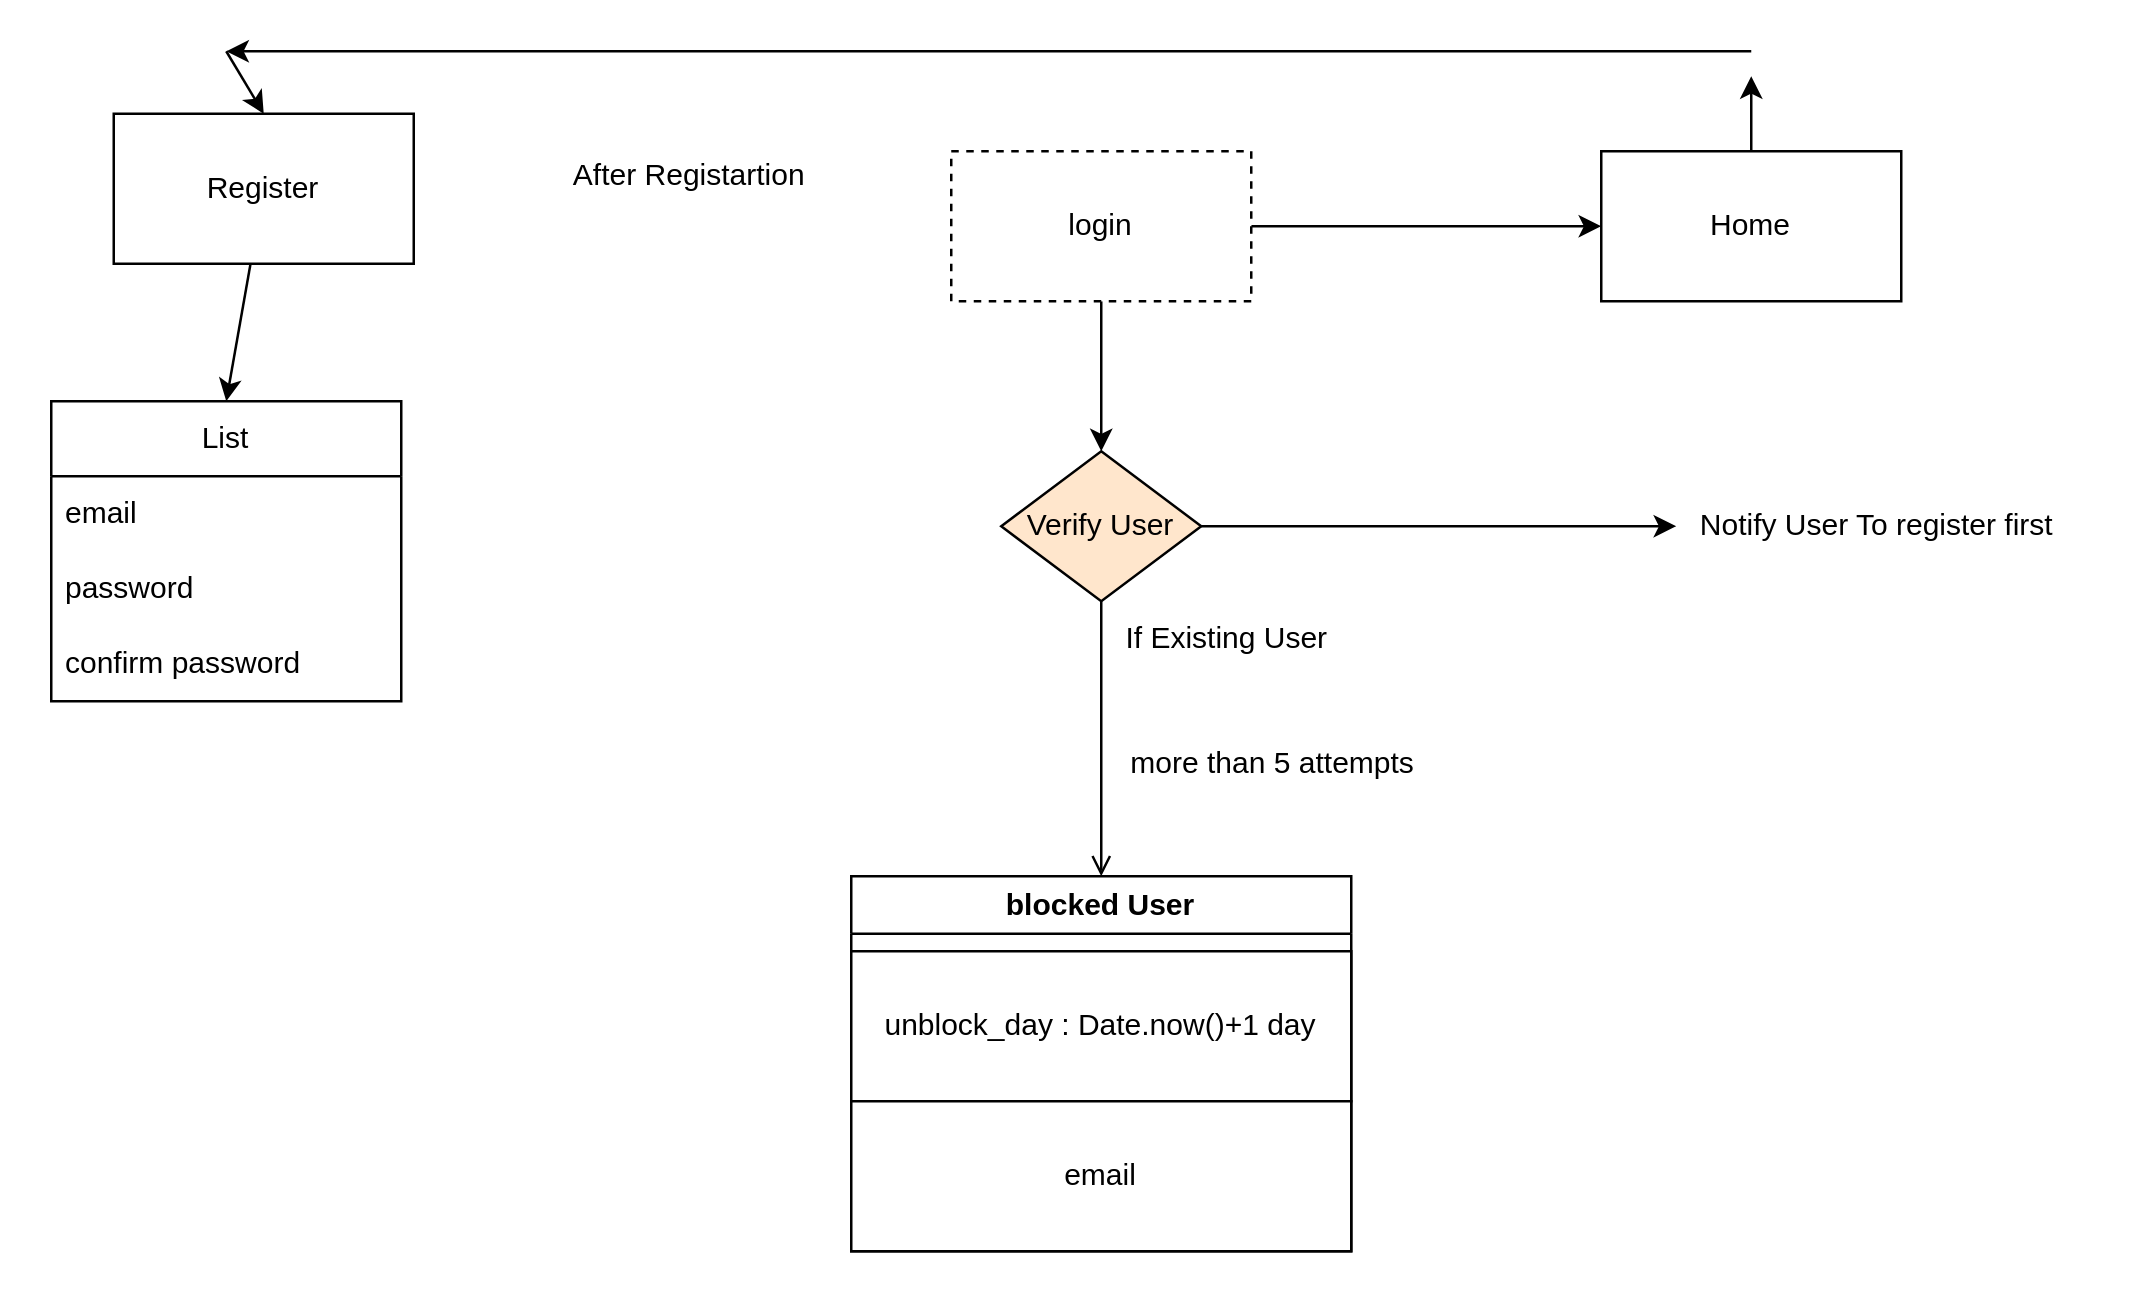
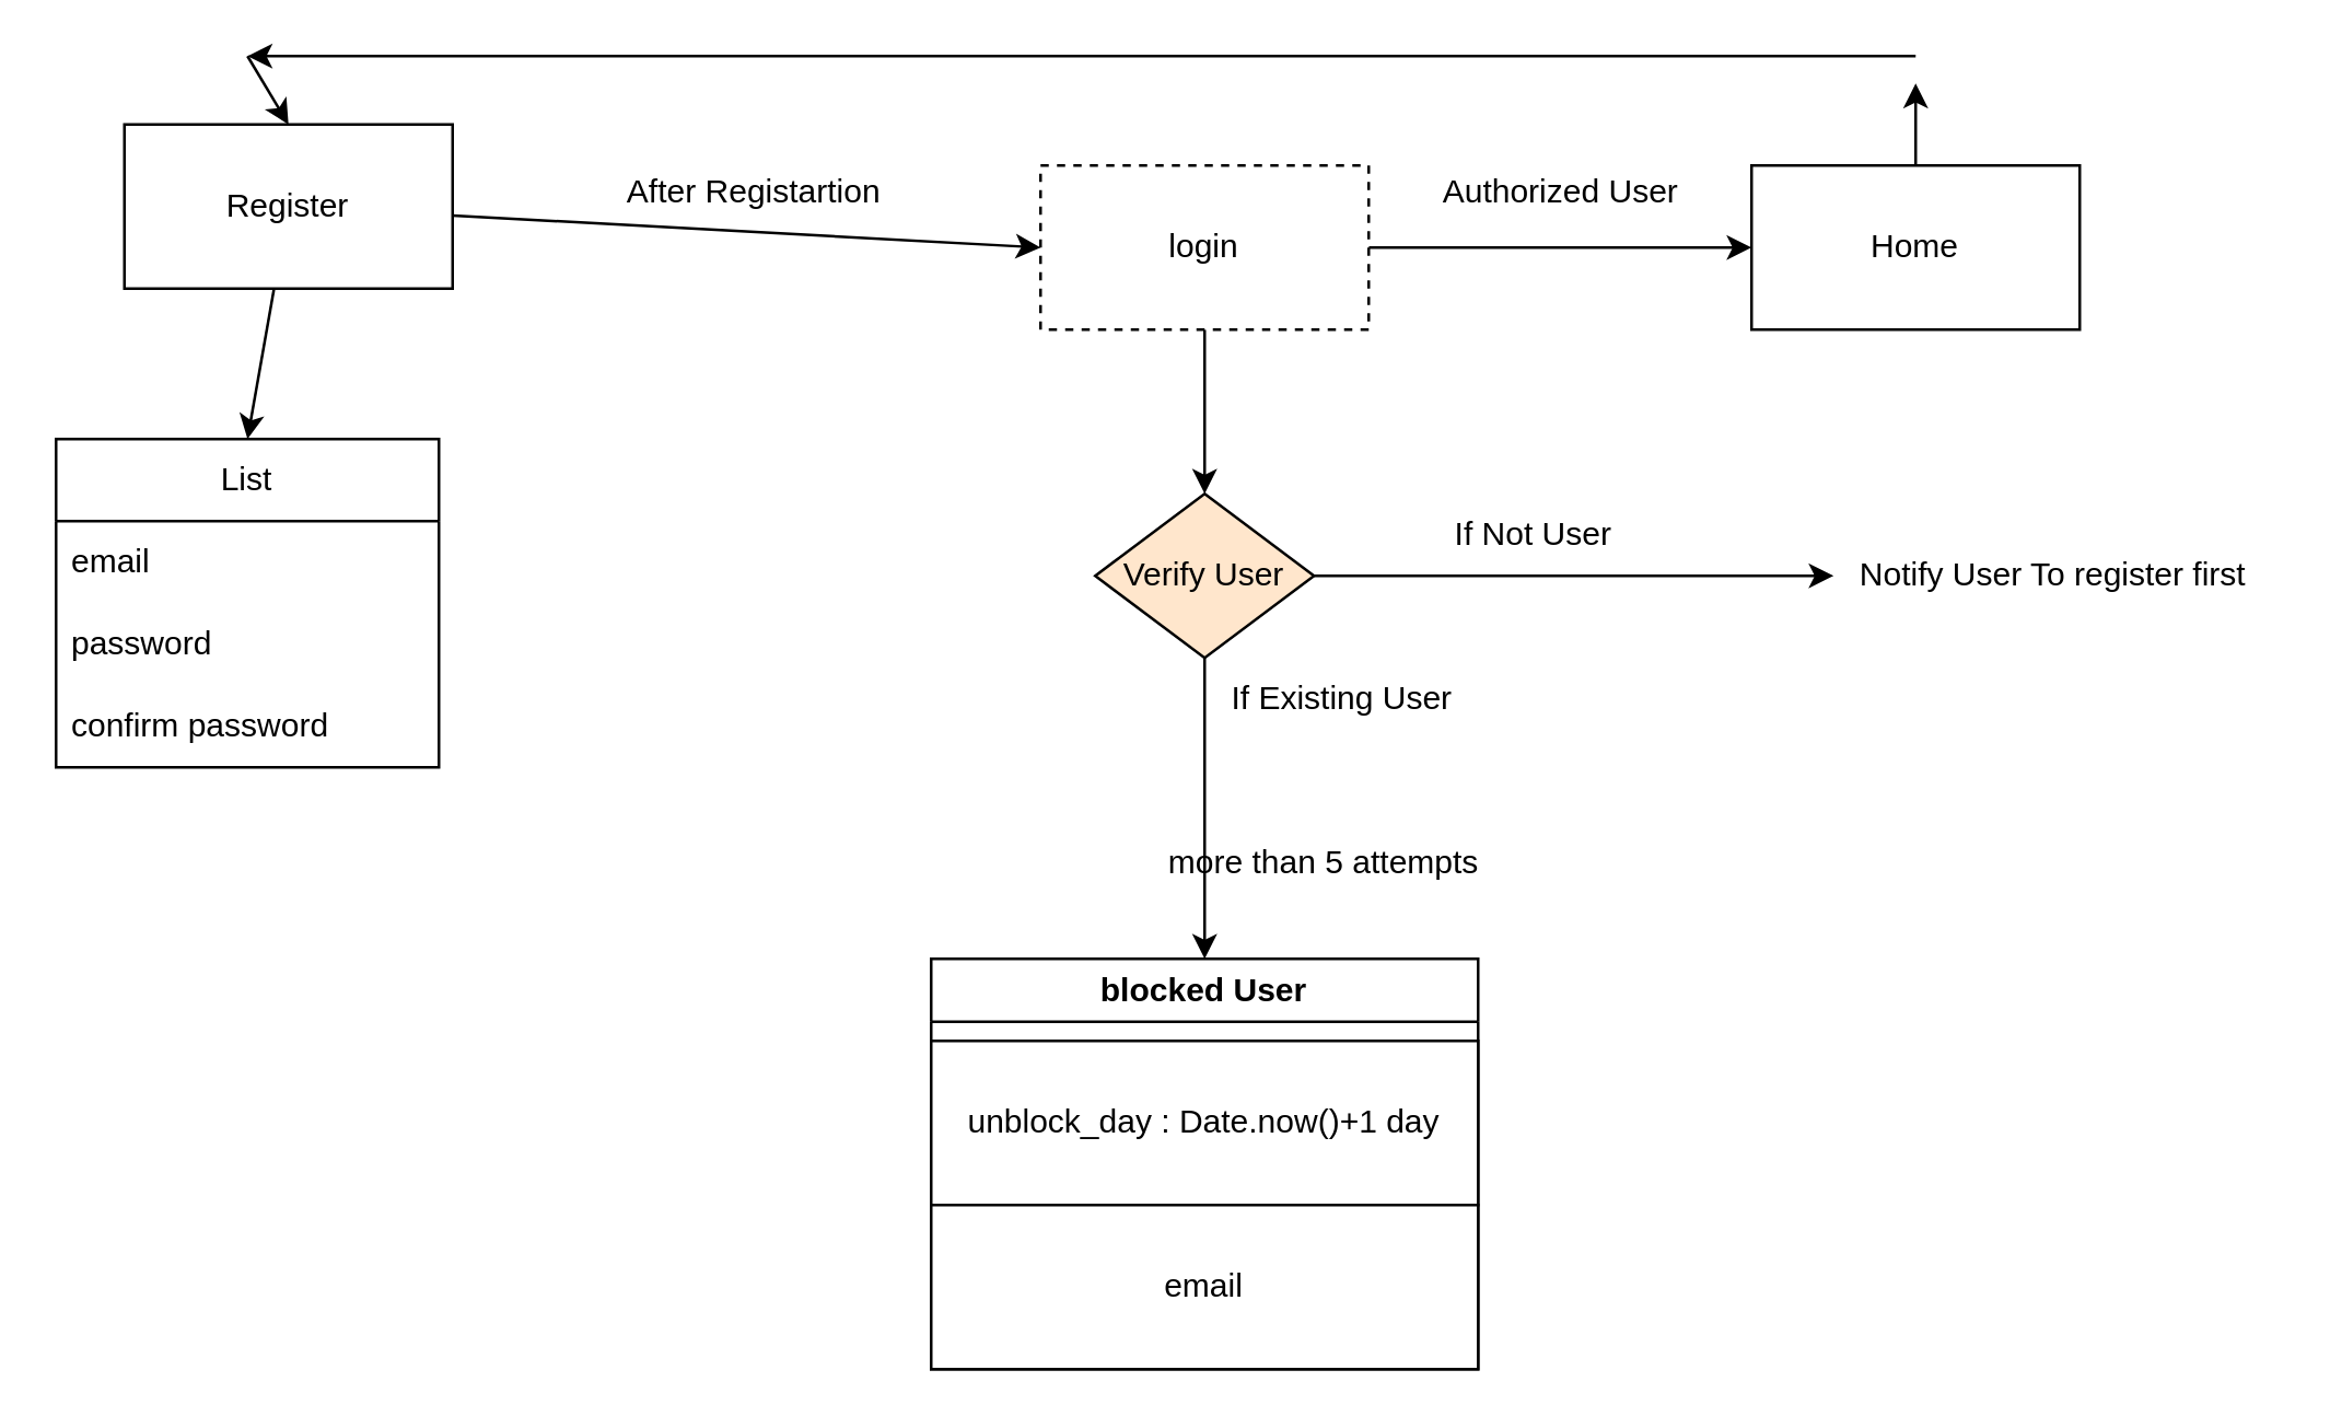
  <mxCell id="0" />
  <mxCell id="1" parent="0" />
  <mxCell id="2" style="edgeStyle=none;html=1;" parent="1" source="4" edge="1"><mxGeometry relative="1" as="geometry"><mxPoint x="640" y="90" as="targetPoint" /></mxGeometry></mxCell>
  <mxCell id="3" style="edgeStyle=none;html=1;" parent="1" source="4" edge="1"><mxGeometry relative="1" as="geometry"><mxPoint x="440" y="180" as="targetPoint" /></mxGeometry></mxCell>
  <mxCell id="4" value="login" style="whiteSpace=wrap;html=1;dashed=1;" parent="1" vertex="1"><mxGeometry x="380" y="60" width="120" height="60" as="geometry" /></mxCell>
+ <mxCell id="5" style="edgeStyle=none;html=1;entryX=0;entryY=0.5;entryDx=0;entryDy=0;" parent="1" source="7" target="4" edge="1"><mxGeometry relative="1" as="geometry"><mxPoint x="240" y="90" as="targetPoint" /></mxGeometry></mxCell>
  <mxCell id="6" style="edgeStyle=none;html=1;" parent="1" source="7" edge="1"><mxGeometry relative="1" as="geometry"><mxPoint x="90" y="160" as="targetPoint" /></mxGeometry></mxCell>
  <mxCell id="7" value="Register" style="whiteSpace=wrap;html=1;" parent="1" vertex="1"><mxGeometry x="45" y="45" width="120" height="60" as="geometry" /></mxCell>
  <mxCell id="8" value="After Registartion" style="text;html=1;align=center;verticalAlign=middle;resizable=0;points=[];autosize=1;strokeColor=none;fillColor=none;" parent="1" vertex="1"><mxGeometry x="215" y="55" width="120" height="30" as="geometry" /></mxCell>
  <mxCell id="9" value="List" style="swimlane;fontStyle=0;childLayout=stackLayout;horizontal=1;startSize=30;horizontalStack=0;resizeParent=1;resizeParentMax=0;resizeLast=0;collapsible=1;marginBottom=0;whiteSpace=wrap;html=1;" parent="1" vertex="1"><mxGeometry x="20" y="160" width="140" height="120" as="geometry" /></mxCell>
  <mxCell id="10" value="email" style="text;strokeColor=none;fillColor=none;align=left;verticalAlign=middle;spacingLeft=4;spacingRight=4;overflow=hidden;points=[[0,0.5],[1,0.5]];portConstraint=eastwest;rotatable=0;whiteSpace=wrap;html=1;" parent="9" vertex="1"><mxGeometry y="30" width="140" height="30" as="geometry" /></mxCell>
  <mxCell id="11" value="password" style="text;strokeColor=none;fillColor=none;align=left;verticalAlign=middle;spacingLeft=4;spacingRight=4;overflow=hidden;points=[[0,0.5],[1,0.5]];portConstraint=eastwest;rotatable=0;whiteSpace=wrap;html=1;" parent="9" vertex="1"><mxGeometry y="60" width="140" height="30" as="geometry" /></mxCell>
  <mxCell id="12" value="confirm password" style="text;strokeColor=none;fillColor=none;align=left;verticalAlign=middle;spacingLeft=4;spacingRight=4;overflow=hidden;points=[[0,0.5],[1,0.5]];portConstraint=eastwest;rotatable=0;whiteSpace=wrap;html=1;" parent="9" vertex="1"><mxGeometry y="90" width="140" height="30" as="geometry" /></mxCell>
+ <mxCell id="13" value="Authorized User" style="text;html=1;align=center;verticalAlign=middle;resizable=0;points=[];autosize=1;strokeColor=none;fillColor=none;" parent="1" vertex="1"><mxGeometry x="515" y="55" width="110" height="30" as="geometry" /></mxCell>
  <mxCell id="14" style="edgeStyle=none;html=1;" parent="1" source="15" edge="1"><mxGeometry relative="1" as="geometry"><mxPoint x="700" y="30" as="targetPoint" /></mxGeometry></mxCell>
  <mxCell id="15" value="Home" style="whiteSpace=wrap;html=1;" parent="1" vertex="1"><mxGeometry x="640" y="60" width="120" height="60" as="geometry" /></mxCell>
  <mxCell id="16" value="" style="endArrow=classic;html=1;" parent="1" edge="1"><mxGeometry width="50" height="50" relative="1" as="geometry"><mxPoint x="700" as="sourcePoint" y="20" /><mxPoint x="90" as="targetPoint" y="20" /></mxGeometry></mxCell>
  <mxCell id="17" value="" style="endArrow=classic;html=1;entryX=0.5;entryY=0;entryDx=0;entryDy=0;" parent="1" target="7" edge="1"><mxGeometry width="50" height="50" relative="1" as="geometry"><mxPoint x="90" as="sourcePoint" y="20" /><mxPoint x="280" y="150" as="targetPoint" /></mxGeometry></mxCell>
  <mxCell id="18" value="blocked User" style="swimlane;whiteSpace=wrap;html=1;" parent="1" vertex="1"><mxGeometry x="340" y="350" width="200" height="150" as="geometry" /></mxCell>
  <mxCell id="19" value="unblock_day : Date.now()+1 day" style="whiteSpace=wrap;html=1;" parent="18" vertex="1"><mxGeometry y="30" width="200" height="60" as="geometry" /></mxCell>
  <mxCell id="20" value="email" style="whiteSpace=wrap;html=1;" parent="18" vertex="1"><mxGeometry y="90" width="200" height="60" as="geometry" /></mxCell>
- <mxCell id="21" style="edgeStyle=none;html=1;exitX=0.5;exitY=1;exitDx=0;exitDy=0;entryX=0.5;entryY=0;entryDx=0;entryDy=0;endArrow=open;" parent="1" source="23" target="18" edge="1"><mxGeometry relative="1" as="geometry" /></mxCell>
+ <mxCell id="21" style="edgeStyle=none;html=1;exitX=0.5;exitY=1;exitDx=0;exitDy=0;entryX=0.5;entryY=0;entryDx=0;entryDy=0;" parent="1" source="23" target="18" edge="1"><mxGeometry relative="1" as="geometry" /></mxCell>
  <mxCell id="22" style="edgeStyle=none;html=1;exitX=1;exitY=0.5;exitDx=0;exitDy=0;" parent="1" source="23" edge="1"><mxGeometry relative="1" as="geometry"><mxPoint x="670" y="210" as="targetPoint" /></mxGeometry></mxCell>
  <mxCell id="23" value="Verify User" style="rhombus;whiteSpace=wrap;html=1;fillColor=#ffe6cc;" parent="1" vertex="1"><mxGeometry x="400" y="180" width="80" height="60" as="geometry" /></mxCell>
  <mxCell id="24" value="If Existing User" style="text;html=1;align=center;verticalAlign=middle;resizable=0;points=[];autosize=1;strokeColor=none;fillColor=none;" parent="1" vertex="1"><mxGeometry x="440" y="240" width="100" height="30" as="geometry" /></mxCell>
+ <mxCell id="25" value="If Not&amp;nbsp;User" style="text;html=1;align=center;verticalAlign=middle;resizable=0;points=[];autosize=1;strokeColor=none;fillColor=none;" parent="1" vertex="1"><mxGeometry x="520" y="180" width="80" height="30" as="geometry" /></mxCell>
  <mxCell id="26" value="Notify User To register first" style="text;html=1;align=center;verticalAlign=middle;resizable=0;points=[];autosize=1;strokeColor=none;fillColor=none;" parent="1" vertex="1"><mxGeometry x="670" y="195" width="160" height="30" as="geometry" /></mxCell>
- <mxCell id="27" value="more than 5 attempts&amp;nbsp;" style="text;html=1;align=center;verticalAlign=middle;resizable=0;points=[];autosize=1;strokeColor=none;fillColor=none;" parent="1" vertex="1"><mxGeometry x="440" y="290" width="140" height="30" as="geometry" /></mxCell>
+ <mxCell id="27" value="more than 5 attempts&amp;nbsp;" style="text;html=1;align=center;verticalAlign=middle;resizable=0;points=[];autosize=1;strokeColor=none;fillColor=none;" parent="1" vertex="1"><mxGeometry x="415" y="300" width="140" height="30" as="geometry" /></mxCell>
